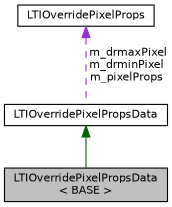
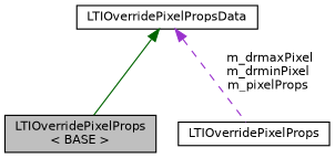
  digraph {
    node [color=black fontname=Helvetica fontsize=10 shape=record]
    edge [dir=back fontname=Helvetica fontsize=10 labelfontname=Helvetica labelfontsize=10]
-   n1 [fillcolor=grey75 fontcolor=black height=0.2 label="LTIOverridePixelPropsData\l\< BASE \>" style=filled width=0.4]
+   n1 [fillcolor=grey75 fontcolor=black height=0.2 label="LTIOverridePixelProps\l\< BASE \>" style=filled width=0.4]
    n2 [height=0.2 label=LTIOverridePixelPropsData width=0.4]
    n3 [height=0.2 label=LTIOverridePixelProps width=0.4]
    n2 -> n1 [color=darkgreen style=solid]
-   n3 -> n2 [color=darkorchid3 label=" m_drmaxPixel\nm_drminPixel\nm_pixelProps" style=dashed]
+   n2 -> n3 [color=darkorchid3 label=" m_drmaxPixel\nm_drminPixel\nm_pixelProps" style=dashed]
  }
